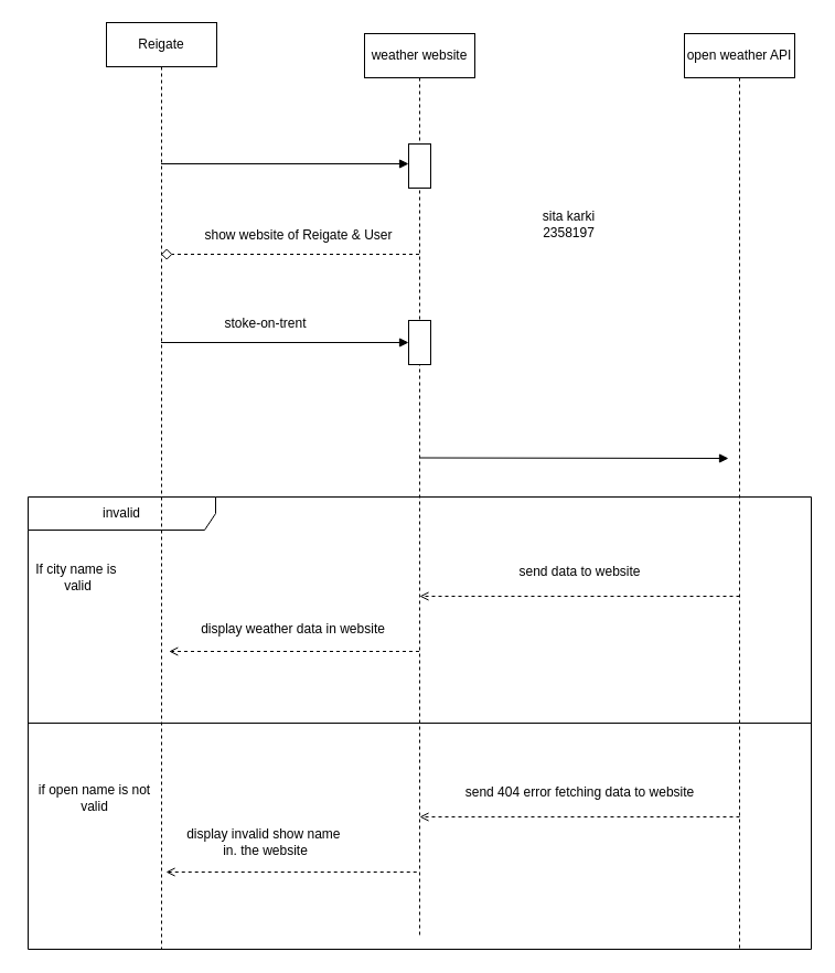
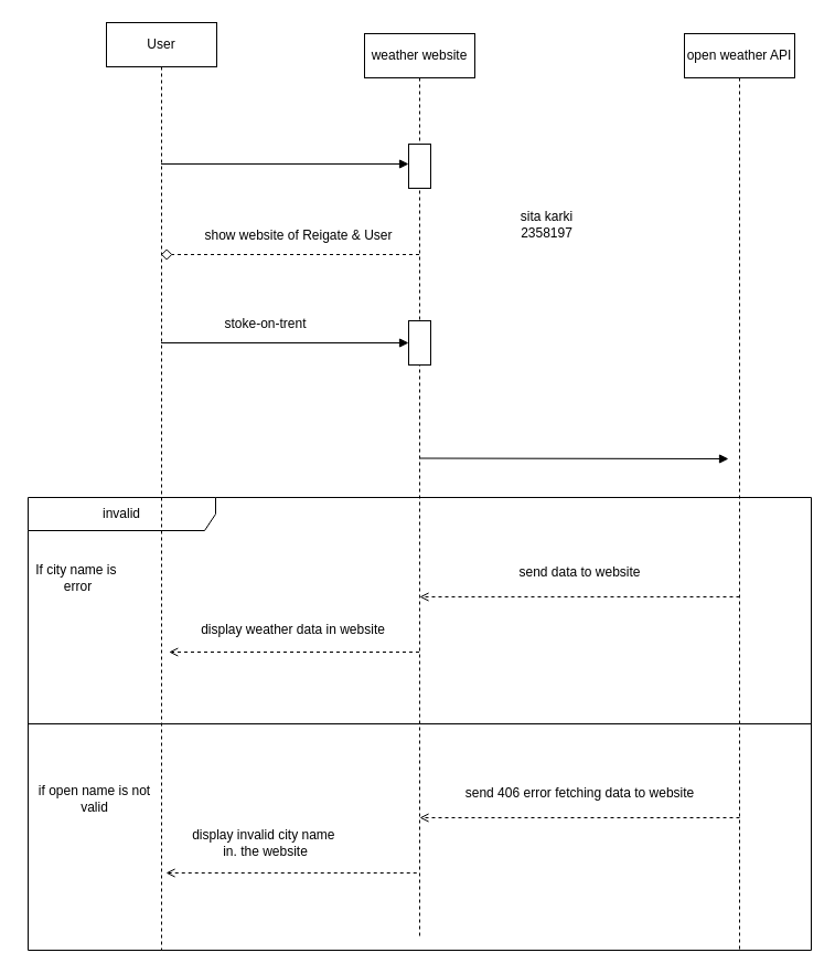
  <mxCell id="0" />
  <mxCell id="1" parent="0" />
  <mxCell id="2" value="weather website" style="shape=umlLifeline;perimeter=lifelinePerimeter;whiteSpace=wrap;html=1;container=1;dropTarget=0;collapsible=0;recursiveResize=0;outlineConnect=0;portConstraint=eastwest;newEdgeStyle={&quot;edgeStyle&quot;:&quot;elbowEdgeStyle&quot;,&quot;elbow&quot;:&quot;vertical&quot;,&quot;curved&quot;:0,&quot;rounded&quot;:0};" parent="1" vertex="1"><mxGeometry x="330" y="30" width="100" height="820" as="geometry" /></mxCell>
  <mxCell id="3" value="" style="html=1;points=[];perimeter=orthogonalPerimeter;outlineConnect=0;targetShapes=umlLifeline;portConstraint=eastwest;newEdgeStyle={&quot;edgeStyle&quot;:&quot;elbowEdgeStyle&quot;,&quot;elbow&quot;:&quot;vertical&quot;,&quot;curved&quot;:0,&quot;rounded&quot;:0};" parent="2" vertex="1"><mxGeometry x="40" y="100" width="20" height="40" as="geometry" /></mxCell>
  <mxCell id="4" value="" style="html=1;points=[];perimeter=orthogonalPerimeter;outlineConnect=0;targetShapes=umlLifeline;portConstraint=eastwest;newEdgeStyle={&quot;edgeStyle&quot;:&quot;elbowEdgeStyle&quot;,&quot;elbow&quot;:&quot;vertical&quot;,&quot;curved&quot;:0,&quot;rounded&quot;:0};" parent="2" vertex="1"><mxGeometry x="40" y="260" width="20" height="40" as="geometry" /></mxCell>
  <mxCell id="5" value="open weather API" style="shape=umlLifeline;perimeter=lifelinePerimeter;whiteSpace=wrap;html=1;container=1;dropTarget=0;collapsible=0;recursiveResize=0;outlineConnect=0;portConstraint=eastwest;newEdgeStyle={&quot;edgeStyle&quot;:&quot;elbowEdgeStyle&quot;,&quot;elbow&quot;:&quot;vertical&quot;,&quot;curved&quot;:0,&quot;rounded&quot;:0};" parent="1" vertex="1"><mxGeometry x="620" y="30" width="100" height="830" as="geometry" /></mxCell>
  <mxCell id="6" value="" style="endArrow=diamond;startArrow=none;endFill=0;startFill=0;endSize=8;html=1;verticalAlign=bottom;dashed=1;labelBackgroundColor=none;rounded=0;" parent="1" source="2" target="17" edge="1"><mxGeometry width="160" relative="1" as="geometry"><mxPoint x="320" y="410" as="sourcePoint" /><mxPoint x="480" y="410" as="targetPoint" /><Array as="points"><mxPoint x="280" y="230" /><mxPoint x="220" y="230" /></Array></mxGeometry></mxCell>
  <mxCell id="7" value="show website of&amp;nbsp;Reigate &amp;amp; User" style="text;html=1;align=center;verticalAlign=middle;resizable=0;points=[];autosize=1;strokeColor=none;fillColor=none;" parent="1" vertex="1"><mxGeometry x="160" y="198" width="220" height="30" as="geometry" /></mxCell>
  <mxCell id="8" value="stoke-on-trent" style="text;html=1;align=center;verticalAlign=middle;resizable=0;points=[];autosize=1;strokeColor=none;fillColor=none;" parent="1" vertex="1"><mxGeometry x="190" y="278" width="100" height="30" as="geometry" /></mxCell>
  <mxCell id="9" value="" style="html=1;verticalAlign=bottom;labelBackgroundColor=none;endArrow=block;endFill=1;rounded=0;" parent="1" source="17" edge="1"><mxGeometry width="160" relative="1" as="geometry"><mxPoint x="210" y="310" as="sourcePoint" /><mxPoint x="370" y="310" as="targetPoint" /></mxGeometry></mxCell>
  <mxCell id="10" value="" style="html=1;verticalAlign=bottom;labelBackgroundColor=none;endArrow=block;endFill=1;rounded=0;" parent="1" edge="1"><mxGeometry width="160" relative="1" as="geometry"><mxPoint x="145.5" y="148" as="sourcePoint" /><mxPoint x="370" y="148" as="targetPoint" /></mxGeometry></mxCell>
  <mxCell id="11" value="" style="html=1;verticalAlign=bottom;labelBackgroundColor=none;endArrow=block;endFill=1;endSize=6;align=left;rounded=0;" parent="1" edge="1"><mxGeometry x="-1" relative="1" as="geometry"><mxPoint x="380" y="414.5" as="sourcePoint" /><mxPoint x="660" y="415" as="targetPoint" /></mxGeometry></mxCell>
  <mxCell id="12" value="send data to website" style="text;html=1;align=center;verticalAlign=middle;resizable=0;points=[];autosize=1;strokeColor=none;fillColor=none;" parent="1" vertex="1"><mxGeometry x="460" y="503" width="130" height="30" as="geometry" /></mxCell>
  <mxCell id="13" value="" style="html=1;verticalAlign=bottom;labelBackgroundColor=none;endArrow=open;endFill=0;dashed=1;rounded=0;" parent="1" source="2" edge="1"><mxGeometry width="160" relative="1" as="geometry"><mxPoint x="327.25" y="590" as="sourcePoint" /><mxPoint x="152.75" y="590" as="targetPoint" /></mxGeometry></mxCell>
  <mxCell id="14" value="" style="html=1;verticalAlign=bottom;labelBackgroundColor=none;endArrow=open;endFill=0;dashed=1;rounded=0;" parent="1" edge="1"><mxGeometry width="160" relative="1" as="geometry"><mxPoint x="670" y="540" as="sourcePoint" /><mxPoint x="380" y="540" as="targetPoint" /><Array as="points"><mxPoint x="500.5" y="540" /></Array></mxGeometry></mxCell>
  <mxCell id="15" value="display weather data in website" style="text;html=1;align=center;verticalAlign=middle;resizable=0;points=[];autosize=1;strokeColor=none;fillColor=none;" parent="1" vertex="1"><mxGeometry x="170" y="555" width="190" height="30" as="geometry" /></mxCell>
  <mxCell id="16" value="invalid" style="shape=umlFrame;whiteSpace=wrap;html=1;pointerEvents=0;recursiveResize=0;container=1;collapsible=0;width=170;" parent="1" vertex="1"><mxGeometry x="25" y="450" width="710" height="410" as="geometry" /></mxCell>
- <mxCell id="17" value="Reigate" style="shape=umlLifeline;perimeter=lifelinePerimeter;whiteSpace=wrap;html=1;container=1;dropTarget=0;collapsible=0;recursiveResize=0;outlineConnect=0;portConstraint=eastwest;newEdgeStyle={&quot;edgeStyle&quot;:&quot;elbowEdgeStyle&quot;,&quot;elbow&quot;:&quot;vertical&quot;,&quot;curved&quot;:0,&quot;rounded&quot;:0};" parent="16" vertex="1"><mxGeometry x="71" y="-430" width="100" height="840" as="geometry" /></mxCell>
+ <mxCell id="17" value="User" style="shape=umlLifeline;perimeter=lifelinePerimeter;whiteSpace=wrap;html=1;container=1;dropTarget=0;collapsible=0;recursiveResize=0;outlineConnect=0;portConstraint=eastwest;newEdgeStyle={&quot;edgeStyle&quot;:&quot;elbowEdgeStyle&quot;,&quot;elbow&quot;:&quot;vertical&quot;,&quot;curved&quot;:0,&quot;rounded&quot;:0};" parent="16" vertex="1"><mxGeometry x="71" y="-430" width="100" height="840" as="geometry" /></mxCell>
  <mxCell id="18" value="" style="line;strokeWidth=1;fillColor=none;align=left;verticalAlign=middle;spacingTop=-1;spacingLeft=3;spacingRight=3;rotatable=0;labelPosition=right;points=[];portConstraint=eastwest;strokeColor=inherit;" parent="16" vertex="1"><mxGeometry y="201" width="710" height="8" as="geometry" /></mxCell>
  <mxCell id="19" value="if open name is not &lt;br&gt;valid" style="text;html=1;align=center;verticalAlign=middle;resizable=0;points=[];autosize=1;strokeColor=none;fillColor=none;" parent="16" vertex="1"><mxGeometry y="253" width="120" height="40" as="geometry" /></mxCell>
  <mxCell id="20" value="" style="html=1;verticalAlign=bottom;labelBackgroundColor=none;endArrow=open;endFill=0;dashed=1;rounded=0;" parent="16" edge="1"><mxGeometry width="160" relative="1" as="geometry"><mxPoint x="645" y="290" as="sourcePoint" /><mxPoint x="355" y="290" as="targetPoint" /><Array as="points"><mxPoint x="475.5" y="290" /></Array></mxGeometry></mxCell>
- <mxCell id="21" value="send 404 error fetching data to website" style="text;html=1;align=center;verticalAlign=middle;resizable=0;points=[];autosize=1;strokeColor=none;fillColor=none;" parent="16" vertex="1"><mxGeometry x="385" y="253" width="230" height="30" as="geometry" /></mxCell>
+ <mxCell id="21" value="send 406 error fetching data to website" style="text;html=1;align=center;verticalAlign=middle;resizable=0;points=[];autosize=1;strokeColor=none;fillColor=none;" parent="16" vertex="1"><mxGeometry x="385" y="253" width="230" height="30" as="geometry" /></mxCell>
  <mxCell id="22" value="" style="html=1;verticalAlign=bottom;labelBackgroundColor=none;endArrow=open;endFill=0;dashed=1;rounded=0;" parent="16" edge="1"><mxGeometry width="160" relative="1" as="geometry"><mxPoint x="352.25" y="340" as="sourcePoint" /><mxPoint x="125" y="340" as="targetPoint" /></mxGeometry></mxCell>
- <mxCell id="23" value="If city name is&amp;nbsp;&lt;br&gt;valid" style="text;html=1;align=center;verticalAlign=middle;resizable=0;points=[];autosize=1;strokeColor=none;fillColor=none;" parent="1" vertex="1"><mxGeometry x="20" y="503" width="100" height="40" as="geometry" /></mxCell>
- <mxCell id="24" value="display invalid show name&amp;nbsp;&lt;br&gt;in. the website" style="text;html=1;align=center;verticalAlign=middle;resizable=0;points=[];autosize=1;strokeColor=none;fillColor=none;" parent="1" vertex="1"><mxGeometry x="160" y="743" width="160" height="40" as="geometry" /></mxCell>
- <mxCell id="25" value="sita karki&lt;br&gt;2358197" style="text;html=1;align=center;verticalAlign=middle;resizable=0;points=[];autosize=1;strokeColor=none;fillColor=none;" parent="1" vertex="1"><mxGeometry x="480" y="183" width="70" height="40" as="geometry" /></mxCell>
+ <mxCell id="23" value="If city name is&amp;nbsp;&lt;br&gt;error" style="text;html=1;align=center;verticalAlign=middle;resizable=0;points=[];autosize=1;strokeColor=none;fillColor=none;" parent="1" vertex="1"><mxGeometry x="20" y="503" width="100" height="40" as="geometry" /></mxCell>
+ <mxCell id="24" value="display invalid city name&amp;nbsp;&lt;br&gt;in. the website" style="text;html=1;align=center;verticalAlign=middle;resizable=0;points=[];autosize=1;strokeColor=none;fillColor=none;" parent="1" vertex="1"><mxGeometry x="160" y="743" width="160" height="40" as="geometry" /></mxCell>
+ <mxCell id="25" value="sita karki&lt;br&gt;2358197" style="text;html=1;align=center;verticalAlign=middle;resizable=0;points=[];autosize=1;strokeColor=none;fillColor=none;" parent="1" vertex="1"><mxGeometry x="460" y="183" width="70" height="40" as="geometry" /></mxCell>
